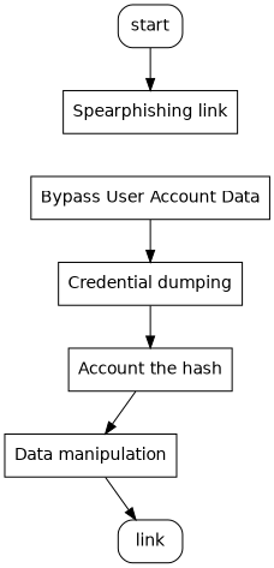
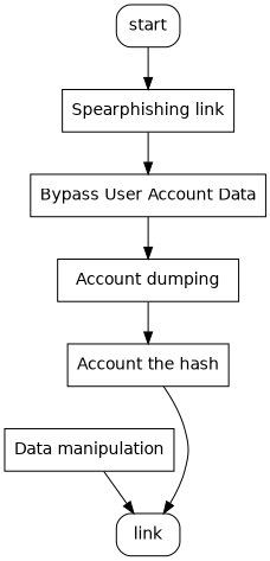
  digraph {
    fontname="DejaVu Sans"
    node [fontname="DejaVu Sans" shape=box]
    edge [fontname="DejaVu Sans"]
    n1 [label=start style=rounded]
    n2 [label="Spearphishing link"]
    n3 [label="Bypass User Account Data"]
-   n4 [label="Credential dumping"]
+   n4 [label="Account dumping"]
    n5 [label="Account the hash"]
    n6 [label="Data manipulation"]
    n7 [label=link style=rounded]
    n1 -> n2
+   n2 -> n3
    n3 -> n4
    n4 -> n5
-   n5 -> n6
+   n5 -> n7
    n6 -> n7
  }
